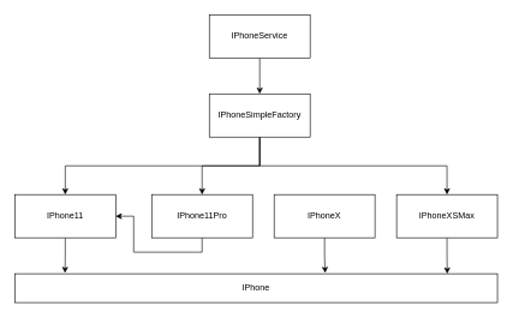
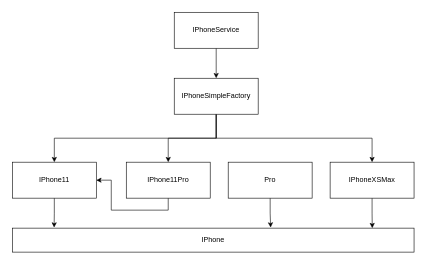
  <mxCell id="0" />
  <mxCell id="1" parent="0" />
  <mxCell id="2" value="" style="edgeStyle=orthogonalEdgeStyle;rounded=0;orthogonalLoop=1;jettySize=auto;html=1;" edge="1" parent="1" source="3" target="7"><mxGeometry relative="1" as="geometry" /></mxCell>
  <mxCell id="3" value="IPhoneService" style="rounded=0;whiteSpace=wrap;html=1;" vertex="1" parent="1"><mxGeometry x="290" y="20" width="140" height="60" as="geometry" /></mxCell>
  <mxCell id="4" style="edgeStyle=orthogonalEdgeStyle;rounded=0;orthogonalLoop=1;jettySize=auto;html=1;exitX=0.5;exitY=1;exitDx=0;exitDy=0;entryX=0.5;entryY=0;entryDx=0;entryDy=0;" edge="1" parent="1" source="7" target="9"><mxGeometry relative="1" as="geometry" /></mxCell>
  <mxCell id="5" style="edgeStyle=orthogonalEdgeStyle;rounded=0;orthogonalLoop=1;jettySize=auto;html=1;exitX=0.5;exitY=1;exitDx=0;exitDy=0;entryX=0.5;entryY=0;entryDx=0;entryDy=0;" edge="1" parent="1" source="7" target="11"><mxGeometry relative="1" as="geometry" /></mxCell>
  <mxCell id="6" style="edgeStyle=orthogonalEdgeStyle;rounded=0;orthogonalLoop=1;jettySize=auto;html=1;exitX=0.5;exitY=1;exitDx=0;exitDy=0;" edge="1" parent="1" source="7" target="15"><mxGeometry relative="1" as="geometry" /></mxCell>
  <mxCell id="7" value="IPhoneSimpleFactory" style="rounded=0;whiteSpace=wrap;html=1;" vertex="1" parent="1"><mxGeometry x="290" y="130" width="140" height="60" as="geometry" /></mxCell>
  <mxCell id="8" style="edgeStyle=orthogonalEdgeStyle;rounded=0;orthogonalLoop=1;jettySize=auto;html=1;exitX=0.5;exitY=1;exitDx=0;exitDy=0;entryX=0.104;entryY=-0.025;entryDx=0;entryDy=0;entryPerimeter=0;" edge="1" parent="1" source="9" target="16"><mxGeometry relative="1" as="geometry" /></mxCell>
  <mxCell id="9" value="IPhone11" style="rounded=0;whiteSpace=wrap;html=1;" vertex="1" parent="1"><mxGeometry x="20" y="270" width="140" height="60" as="geometry" /></mxCell>
  <mxCell id="10" style="edgeStyle=orthogonalEdgeStyle;rounded=0;orthogonalLoop=1;jettySize=auto;html=1;exitX=0.5;exitY=1;exitDx=0;exitDy=0;" edge="1" parent="1" source="11" target="9"><mxGeometry relative="1" as="geometry" /></mxCell>
  <mxCell id="11" value="IPhone11Pro" style="rounded=0;whiteSpace=wrap;html=1;" vertex="1" parent="1"><mxGeometry x="210" y="270" width="140" height="60" as="geometry" /></mxCell>
  <mxCell id="12" style="edgeStyle=orthogonalEdgeStyle;rounded=0;orthogonalLoop=1;jettySize=auto;html=1;exitX=0.5;exitY=1;exitDx=0;exitDy=0;entryX=0.643;entryY=-0.025;entryDx=0;entryDy=0;entryPerimeter=0;" edge="1" parent="1" source="13" target="16"><mxGeometry relative="1" as="geometry" /></mxCell>
- <mxCell id="13" value="IPhoneX" style="rounded=0;whiteSpace=wrap;html=1;" vertex="1" parent="1"><mxGeometry x="380" y="270" width="140" height="60" as="geometry" /></mxCell>
+ <mxCell id="13" value="Pro" style="rounded=0;whiteSpace=wrap;html=1;" vertex="1" parent="1"><mxGeometry x="380" y="270" width="140" height="60" as="geometry" /></mxCell>
  <mxCell id="14" style="edgeStyle=orthogonalEdgeStyle;rounded=0;orthogonalLoop=1;jettySize=auto;html=1;exitX=0.5;exitY=1;exitDx=0;exitDy=0;entryX=0.896;entryY=0;entryDx=0;entryDy=0;entryPerimeter=0;" edge="1" parent="1" source="15" target="16"><mxGeometry relative="1" as="geometry" /></mxCell>
  <mxCell id="15" value="IPhoneXSMax" style="rounded=0;whiteSpace=wrap;html=1;" vertex="1" parent="1"><mxGeometry x="550" y="270" width="140" height="60" as="geometry" /></mxCell>
  <mxCell id="16" value="IPhone" style="rounded=0;whiteSpace=wrap;html=1;" vertex="1" parent="1"><mxGeometry x="20" y="380" width="670" height="40" as="geometry" /></mxCell>
